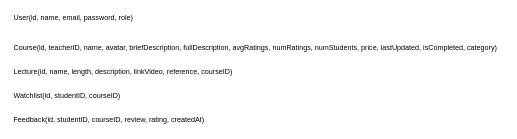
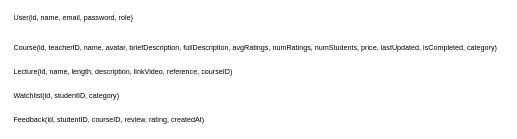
  <mxCell id="0" />
  <mxCell id="1" parent="0" />
  <mxCell id="2" value="User(id, name, email, password, role)" style="text;html=1;align=left;verticalAlign=middle;resizable=0;points=[];autosize=1;" parent="1" vertex="1"><mxGeometry x="20" y="20" width="210" height="20" as="geometry" /></mxCell>
  <mxCell id="3" value="Course(id, teacherID, name, avatar, briefDescription, fullDescription, avgRatings, numRatings, numStudents, price, lastUpdated, isCompleted, category)" style="text;html=1;align=left;verticalAlign=middle;resizable=0;points=[];autosize=1;" parent="1" vertex="1"><mxGeometry x="20" y="70" width="820" height="20" as="geometry" /></mxCell>
  <mxCell id="4" value="Lecture(id, name, length, description, linkVideo, reference, courseID)" style="text;html=1;align=left;verticalAlign=middle;resizable=0;points=[];autosize=1;" parent="1" vertex="1"><mxGeometry x="20" y="110" width="380" height="20" as="geometry" /></mxCell>
- <mxCell id="5" value="Watchlist(id, studentID, courseID)" style="text;html=1;align=left;verticalAlign=middle;resizable=0;points=[];autosize=1;" parent="1" vertex="1"><mxGeometry x="20" y="150" width="190" height="20" as="geometry" /></mxCell>
+ <mxCell id="5" value="Watchlist(id, studentID, category)" style="text;html=1;align=left;verticalAlign=middle;resizable=0;points=[];autosize=1;" parent="1" vertex="1"><mxGeometry x="20" y="150" width="190" height="20" as="geometry" /></mxCell>
  <mxCell id="6" value="Feedback(id, studentID, courseID, review, rating, createdAt)" style="text;html=1;align=left;verticalAlign=middle;resizable=0;points=[];autosize=1;" parent="1" vertex="1"><mxGeometry x="20" y="190" width="330" height="20" as="geometry" /></mxCell>
